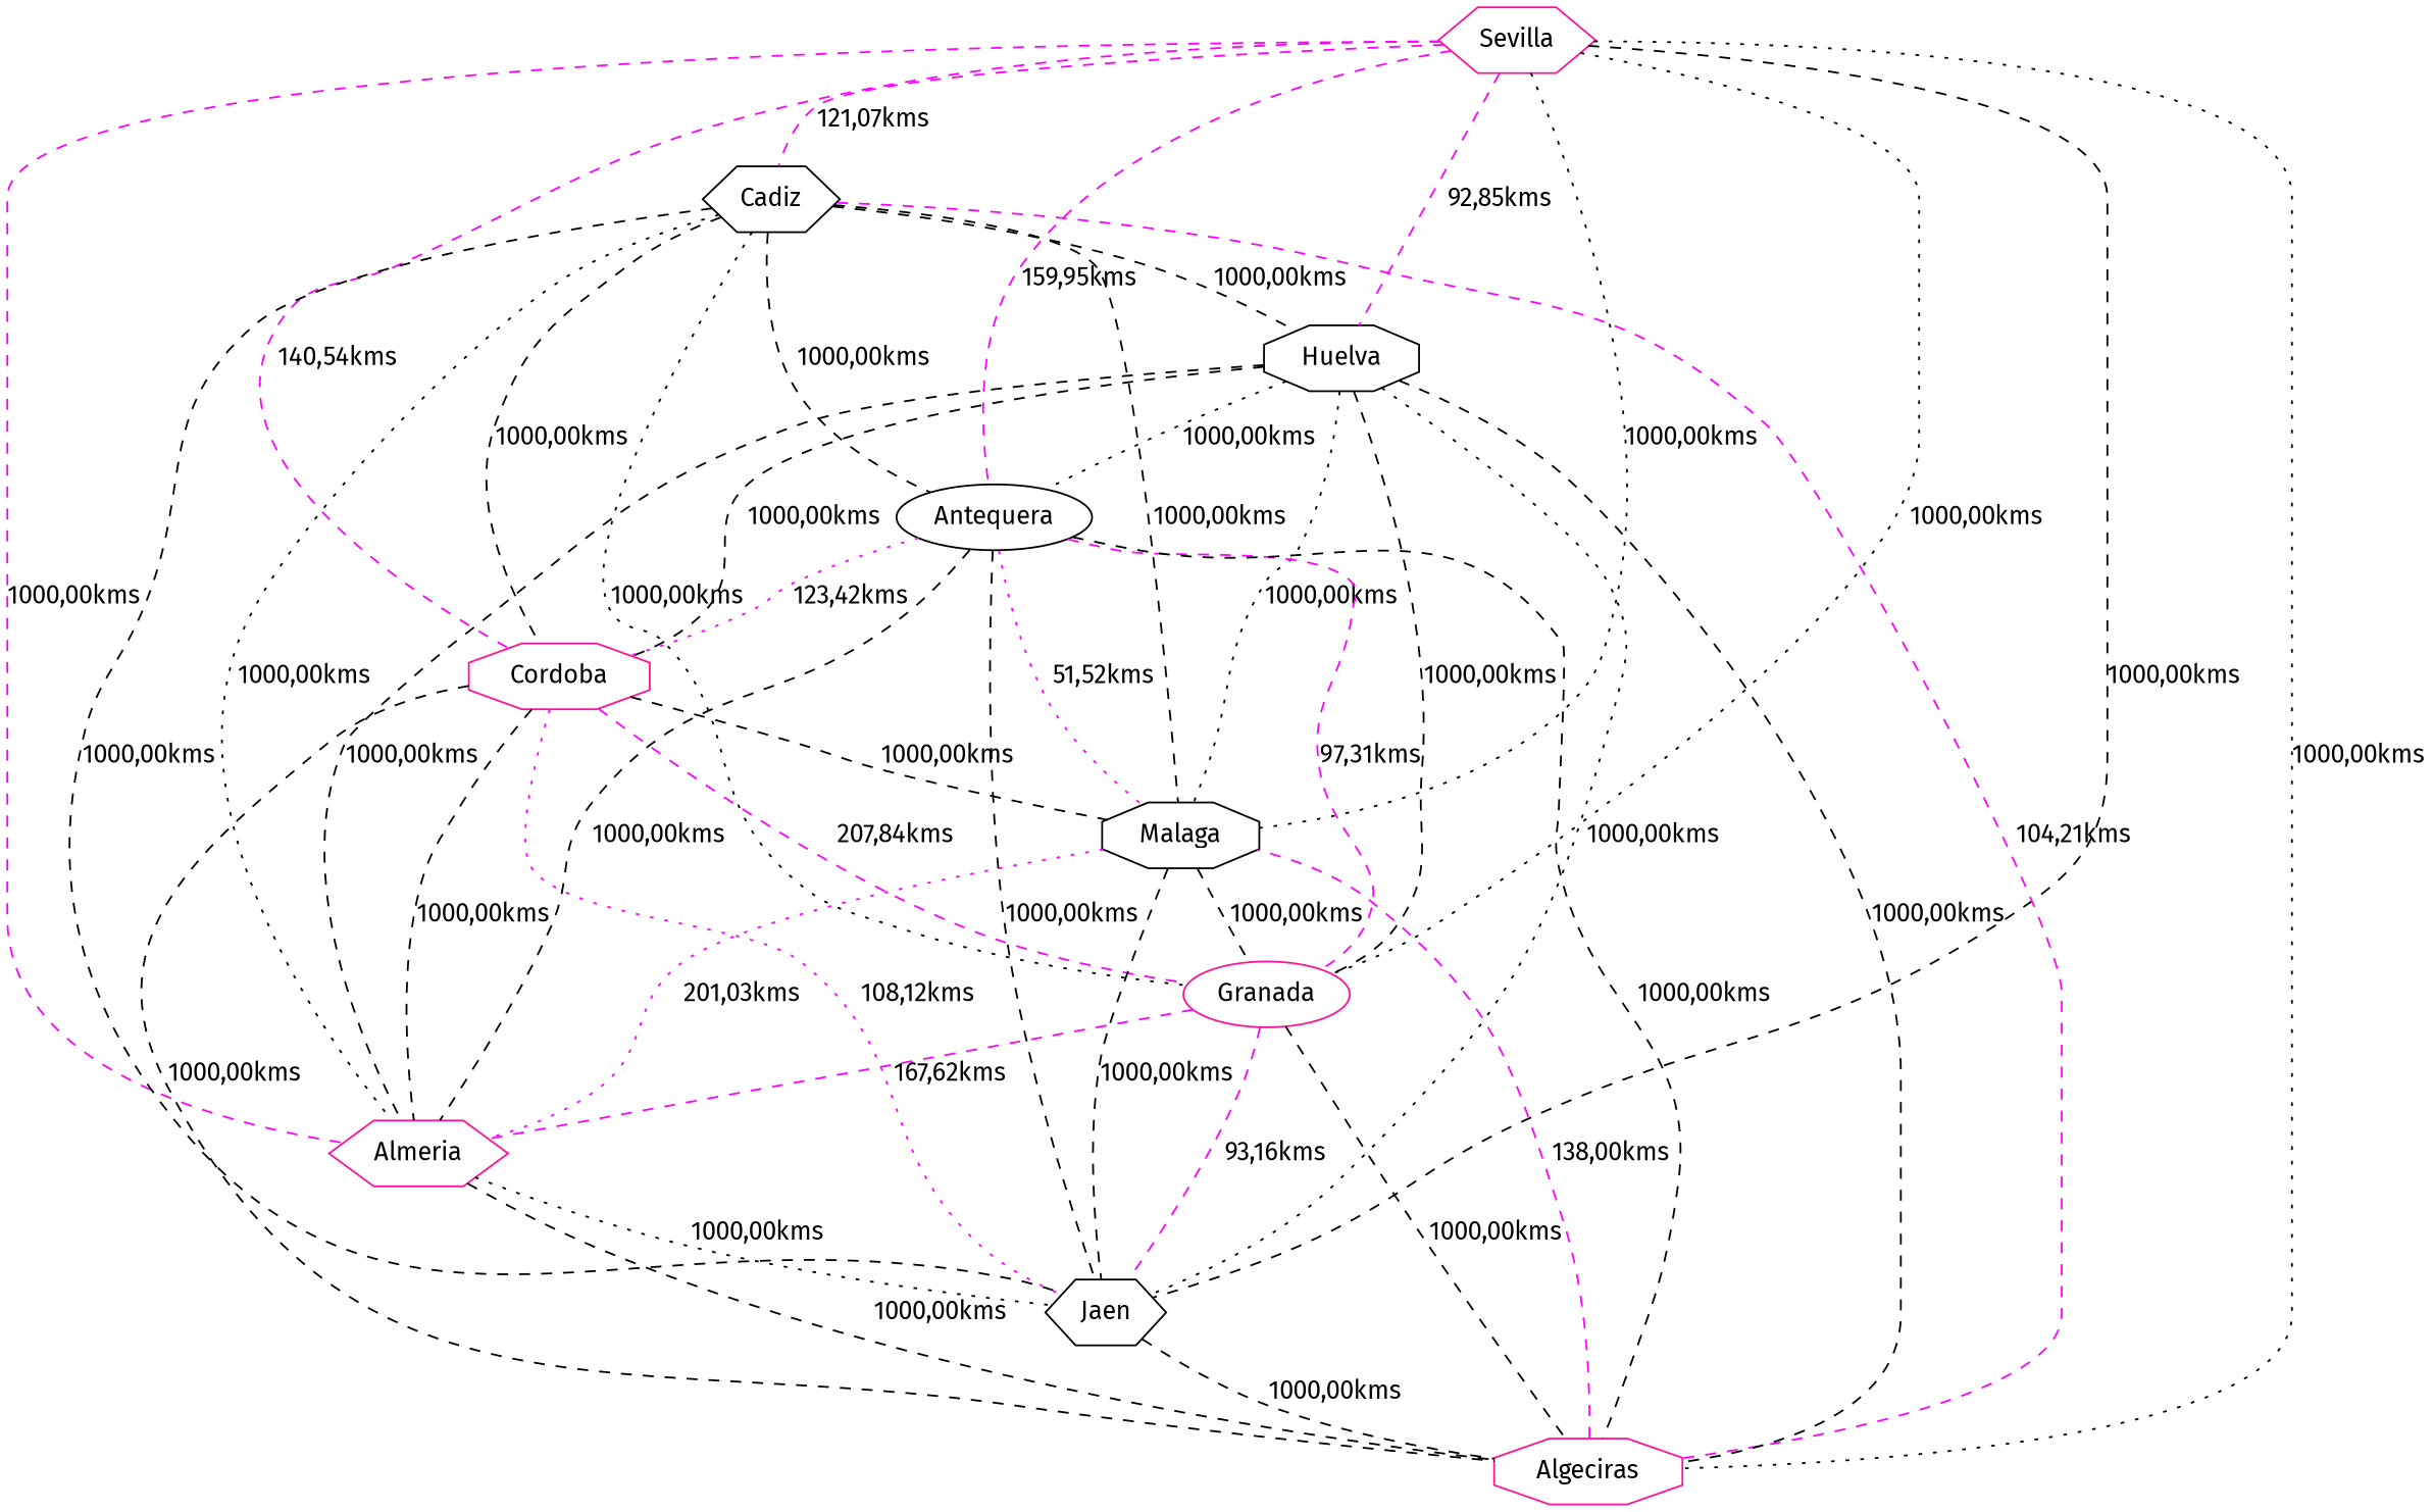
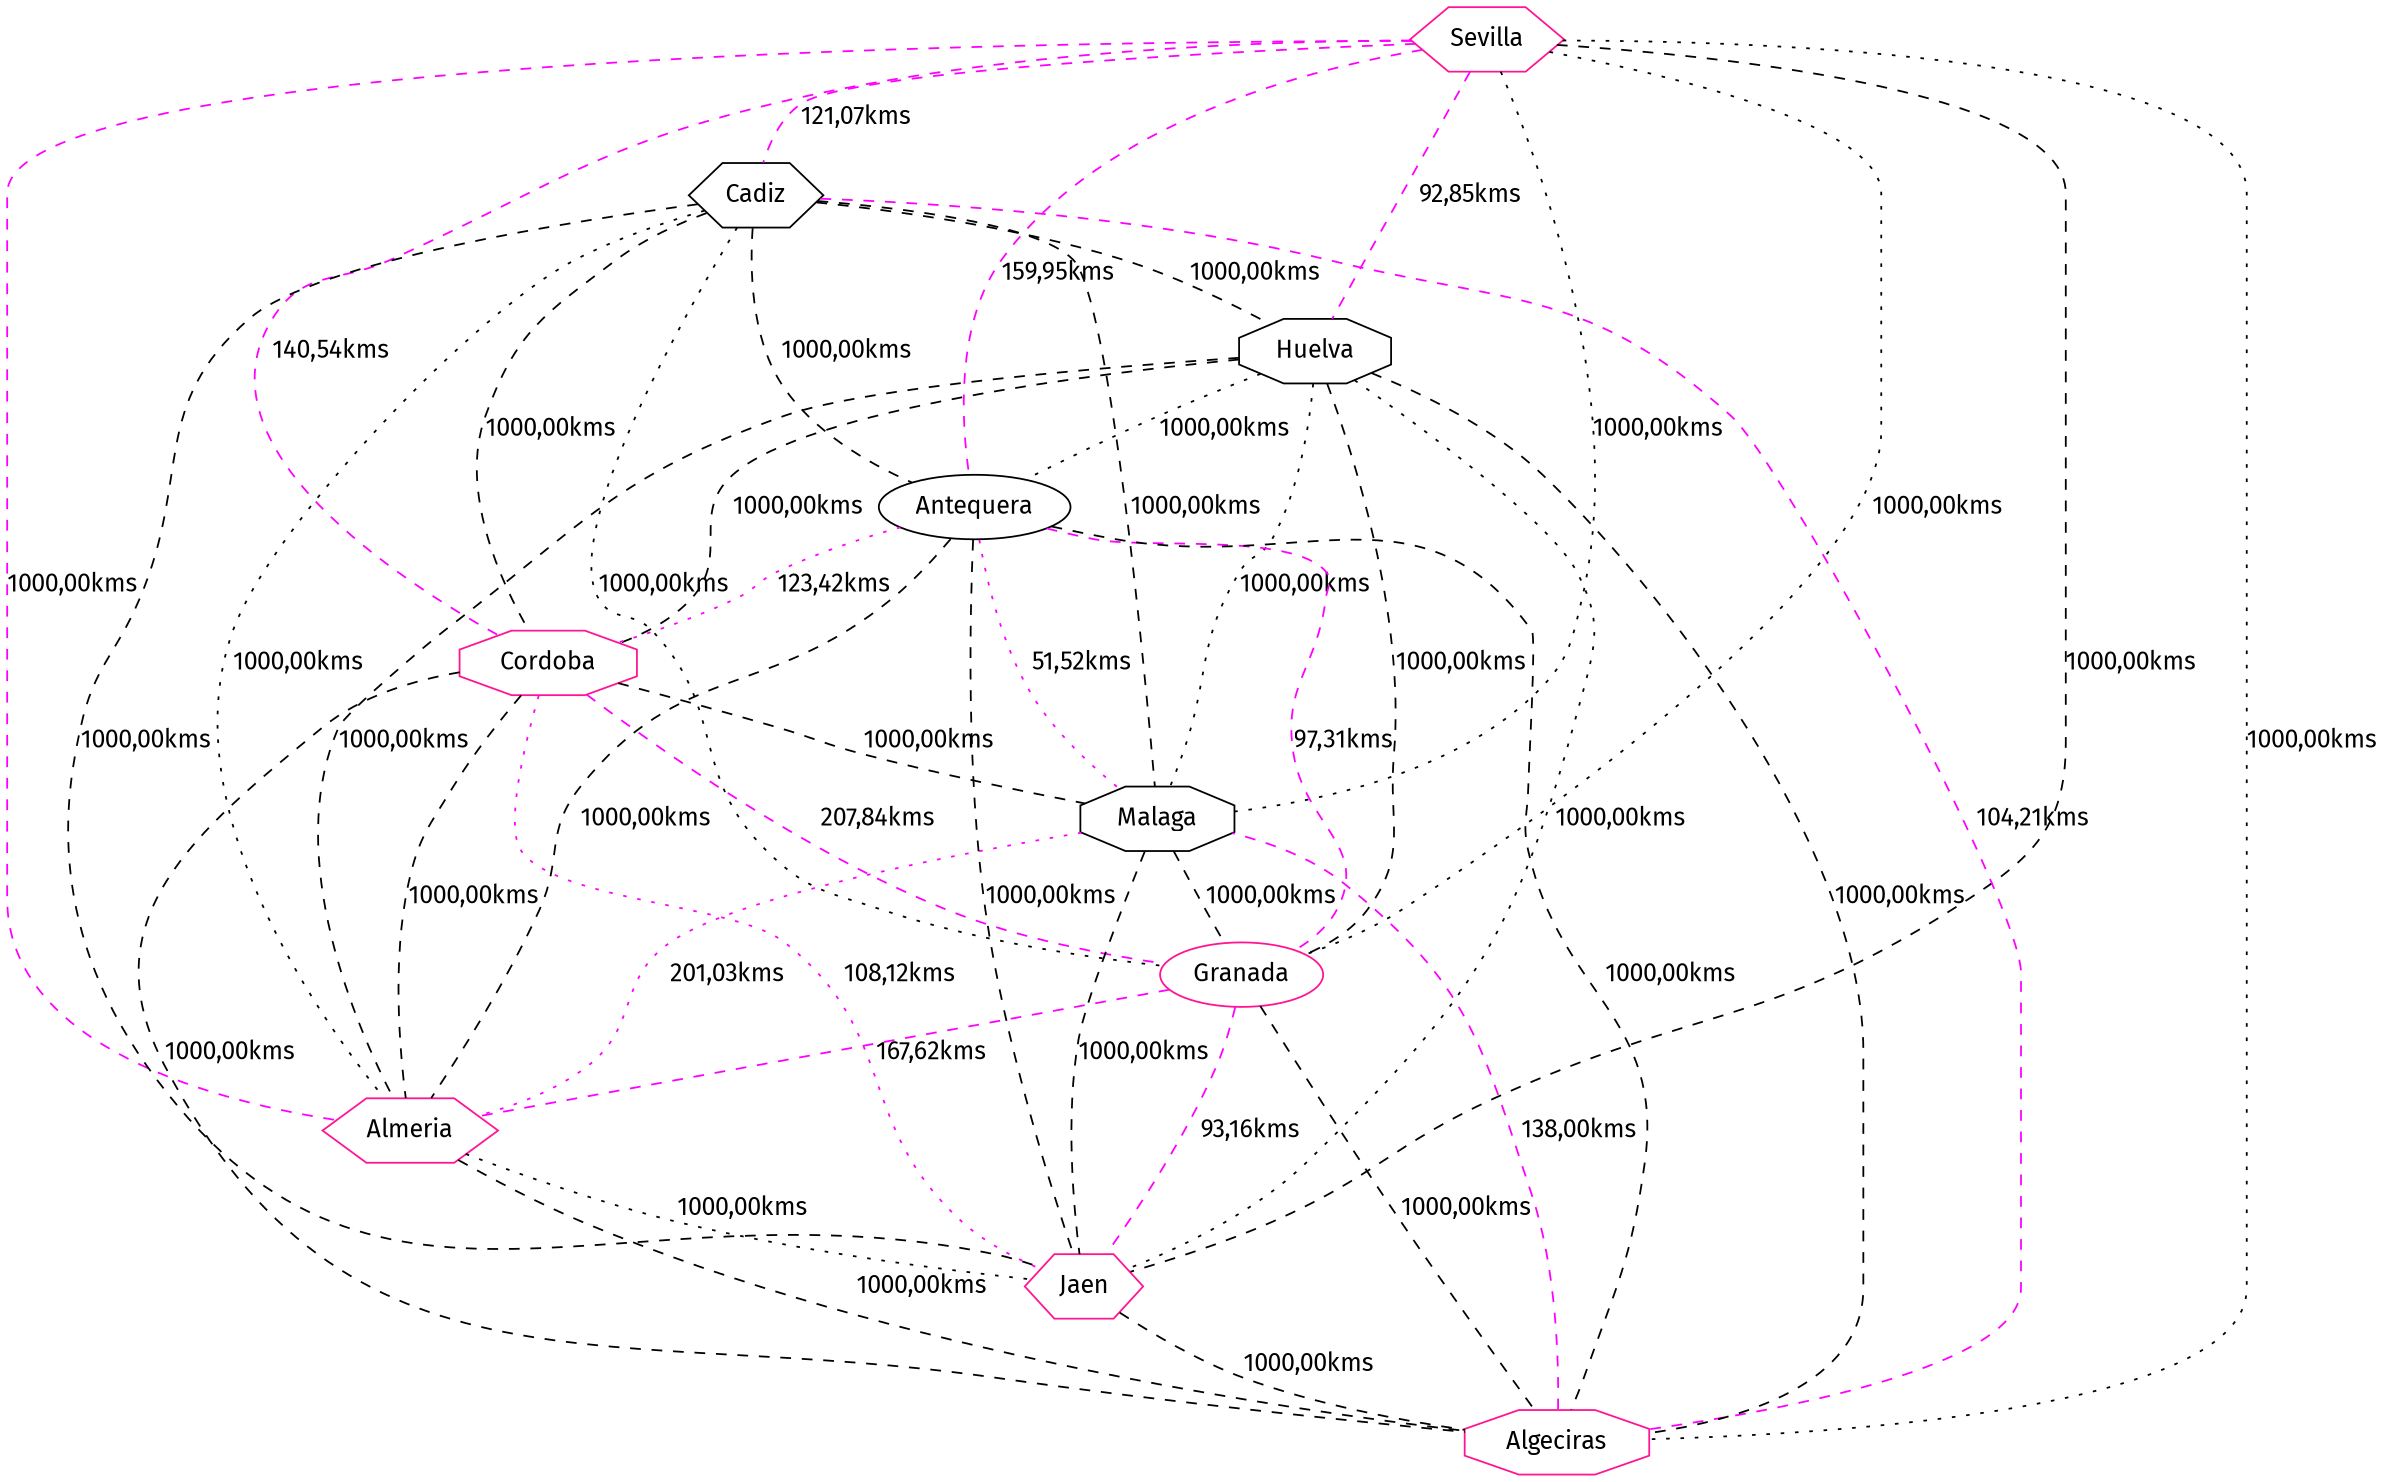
  strict graph {
    fontname="Fira Sans"
    node [color=deeppink fontname="Fira Sans" shape=hexagon]
    edge [fontname="Fira Sans" style=dashed]
    n1 [label=Sevilla]
    n2 [color=black label=Cadiz]
    n3 [color=black label=Huelva shape=octagon]
    n4 [label=Cordoba shape=octagon]
    n5 [color=black label=Malaga shape=octagon]
    n6 [color=black label=Antequera shape=ellipse]
    n7 [label=Almeria]
    n8 [label=Granada shape=ellipse]
-   n9 [color=black label=Jaen]
+   n9 [label=Jaen]
    n10 [label=Algeciras shape=octagon]
    n1 -- n2 [color=magenta label="121,07kms"]
    n1 -- n3 [color=magenta label="92,85kms"]
    n1 -- n4 [color=magenta label="140,54kms"]
    n1 -- n5 [label="1000,00kms" style=dotted]
    n1 -- n6 [color=magenta label="159,95kms"]
    n1 -- n7 [color=magenta label="1000,00kms"]
    n1 -- n8 [label="1000,00kms" style=dotted]
    n1 -- n9 [label="1000,00kms"]
    n1 -- n10 [label="1000,00kms" style=dotted]
    n2 -- n3 [label="1000,00kms"]
    n2 -- n4 [label="1000,00kms"]
    n2 -- n5 [label="1000,00kms"]
    n2 -- n6 [label="1000,00kms"]
    n2 -- n7 [label="1000,00kms" style=dotted]
    n2 -- n8 [label="1000,00kms" style=dotted]
    n2 -- n9 [label="1000,00kms"]
    n2 -- n10 [color=magenta label="104,21kms"]
    n3 -- n4 [label="1000,00kms"]
    n3 -- n5 [label="1000,00kms" style=dotted]
    n3 -- n6 [label="1000,00kms" style=dotted]
    n3 -- n7 [label="1000,00kms"]
    n3 -- n8 [label="1000,00kms"]
    n3 -- n9 [label="1000,00kms" style=dotted]
    n3 -- n10 [label="1000,00kms"]
    n4 -- n5 [label="1000,00kms"]
    n4 -- n7 [label="1000,00kms"]
    n4 -- n8 [color=magenta label="207,84kms"]
    n4 -- n9 [color=magenta label="108,12kms" style=dotted]
    n4 -- n10 [label="1000,00kms"]
    n5 -- n7 [color=magenta label="201,03kms" style=dotted]
    n5 -- n8 [label="1000,00kms"]
    n5 -- n9 [label="1000,00kms"]
    n6 -- n4 [color=magenta label="123,42kms" style=dotted]
    n6 -- n5 [color=magenta label="51,52kms" style=dotted]
    n6 -- n7 [label="1000,00kms"]
    n6 -- n8 [color=magenta label="97,31kms"]
    n6 -- n9 [label="1000,00kms"]
    n6 -- n10 [label="1000,00kms"]
    n7 -- n9 [label="1000,00kms" style=dotted]
    n7 -- n10 [label="1000,00kms"]
    n8 -- n7 [color=magenta label="167,62kms"]
    n8 -- n9 [color=magenta label="93,16kms"]
    n8 -- n10 [label="1000,00kms"]
    n9 -- n10 [label="1000,00kms"]
    n10 -- n5 [color=magenta label="138,00kms"]
  }
